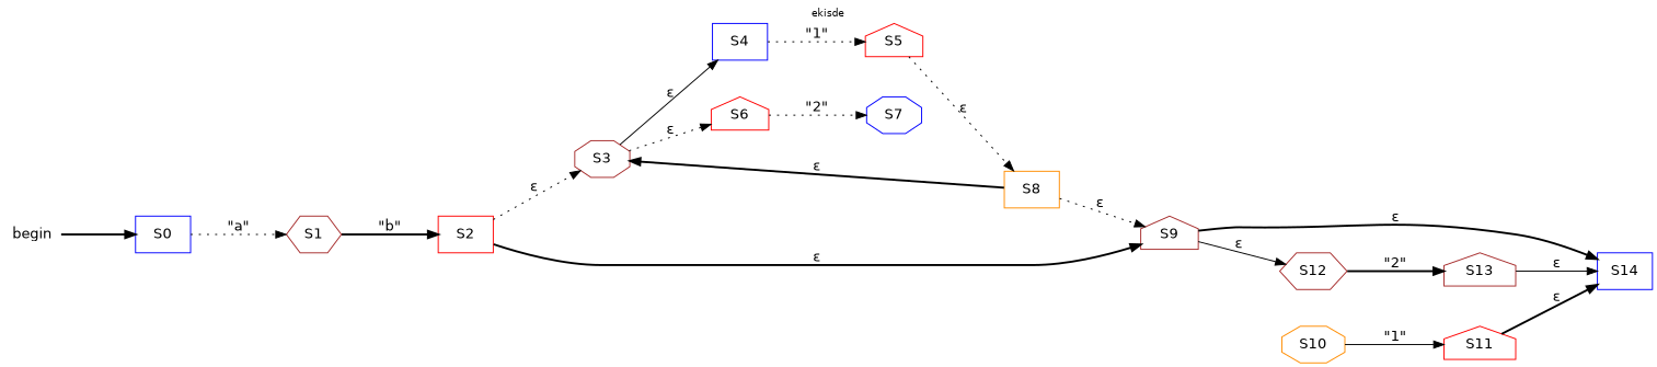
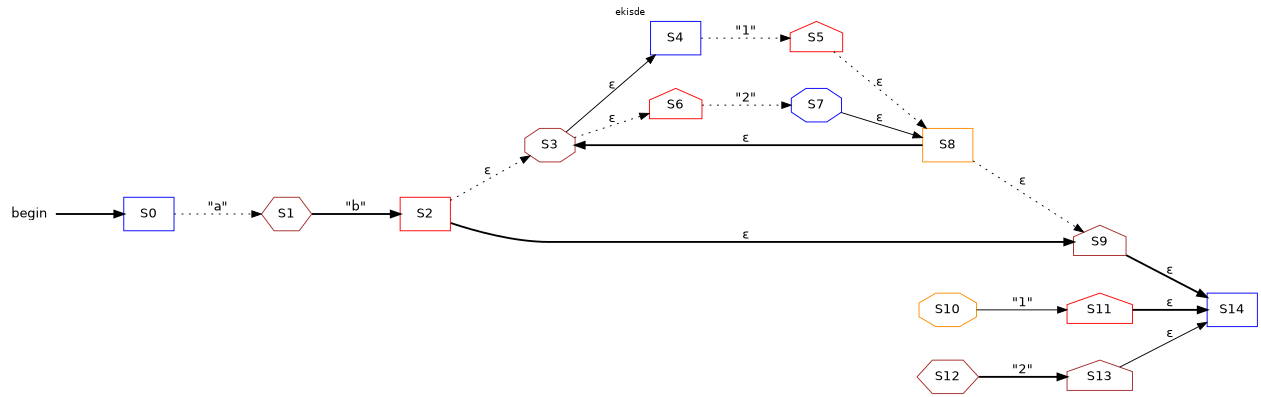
  digraph {
    fontname="DejaVu Sans"
    fontsize=10
    label=ekisde
    labelloc=t
    nodesep=0.5
    rankdir=LR
    ranksep=1
    node [color=brown fontname="DejaVu Sans" shape=box]
    edge [fontname="DejaVu Sans" style=bold]
    begin [color=darkorange shape=none]
    S0 [color=blue]
    S1 [shape=hexagon]
    S2 [color=red]
    S3 [shape=octagon]
    S9 [shape=house]
    S4 [color=blue]
    S6 [color=red shape=house]
    S14 [color=blue]
    S12 [shape=hexagon]
    S5 [color=red shape=house]
    S7 [color=blue shape=octagon]
    S8 [color=darkorange]
    S10 [color=darkorange shape=octagon]
    S11 [color=red shape=house]
    S13 [shape=house]
    begin -> S0
    S0 -> S1 [label="\"a\"" style=dotted]
    S1 -> S2 [label="\"b\""]
    S2 -> S3 [label="ε" style=dotted]
    S2 -> S9 [label="ε"]
    S3 -> S4 [label="ε" style=solid]
    S3 -> S6 [label="ε" style=dotted]
    S9 -> S14 [label="ε"]
-   S9 -> S12 [label="ε" style=solid]
    S4 -> S5 [label="\"1\"" style=dotted]
    S6 -> S7 [label="\"2\"" style=dotted]
    S12 -> S13 [label="\"2\""]
    S5 -> S8 [label="ε" style=dotted]
+   S7 -> S8 [label="ε" style=solid]
    S8 -> S3 [label="ε"]
    S8 -> S9 [label="ε" style=dotted]
    S10 -> S11 [label="\"1\"" style=solid]
    S11 -> S14 [label="ε"]
    S13 -> S14 [label="ε" style=solid]
  }
